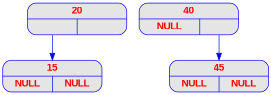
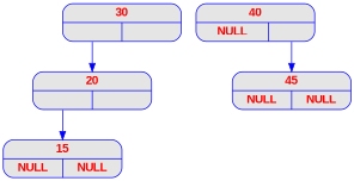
  digraph {
    node [color=blue fillcolor=grey90 fontcolor=red fontname="Arial bold" fontsize=14 shape=record style="rounded, filled"]
    edge [color=blue tailport=g]
+   n1 [label="{<c> 30 | { <g> | <d>}}" width=2]
    n2 [label="{<c> 20 | { <g> | <d>}}" width=2]
    n3 [label="{<c> 15 | { <g> NULL | <d> NULL}}" width=2]
    n4 [label="{<c> 40 | { <g> NULL | <d>}}" width=2]
    n5 [label="{<c> 45 | { <g> NULL | <d> NULL}}" width=2]
+   n1 -> n2
    n2 -> n3
    n4 -> n5 [tailport=d]
  }
